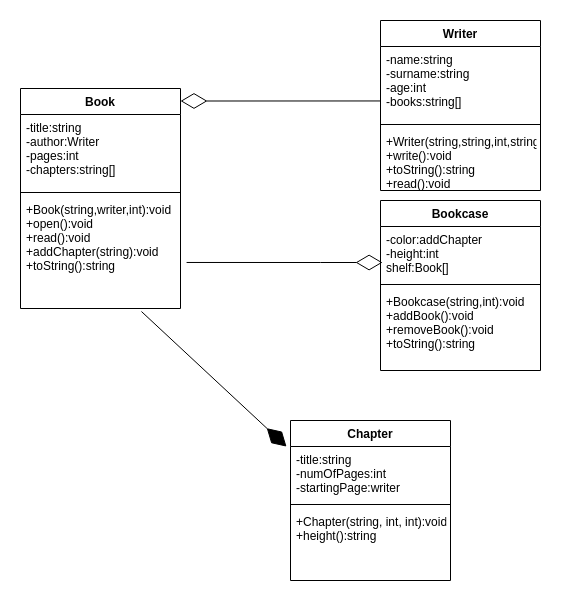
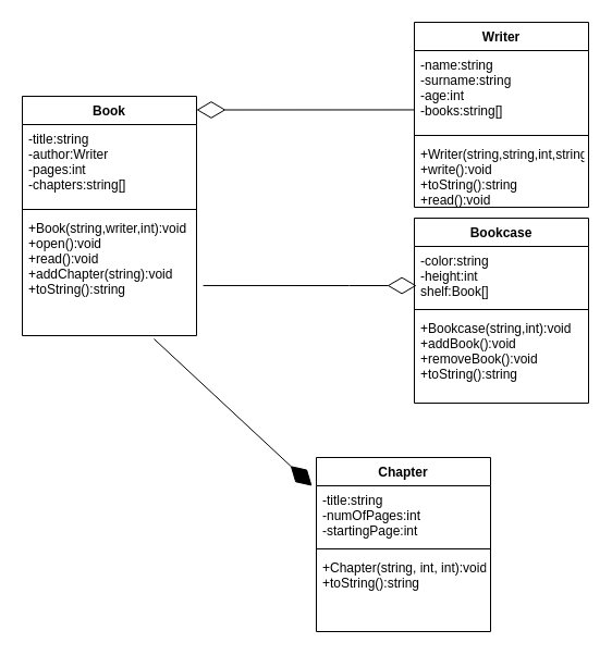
  <mxCell id="0" />
  <mxCell id="1" parent="0" />
  <mxCell id="2" value="Book" style="swimlane;fontStyle=1;align=center;verticalAlign=top;childLayout=stackLayout;horizontal=1;startSize=26;horizontalStack=0;resizeParent=1;resizeParentMax=0;resizeLast=0;collapsible=1;marginBottom=0;" parent="1" vertex="1"><mxGeometry x="20" y="88" width="160" height="220" as="geometry" /></mxCell>
  <mxCell id="3" value="-title:string&#10;-author:Writer&#10;-pages:int&#10;-chapters:string[]" style="text;strokeColor=none;fillColor=none;align=left;verticalAlign=top;spacingLeft=4;spacingRight=4;overflow=hidden;rotatable=0;points=[[0,0.5],[1,0.5]];portConstraint=eastwest;" parent="2" vertex="1"><mxGeometry y="26" width="160" height="74" as="geometry" /></mxCell>
  <mxCell id="4" value="" style="line;strokeWidth=1;fillColor=none;align=left;verticalAlign=middle;spacingTop=-1;spacingLeft=3;spacingRight=3;rotatable=0;labelPosition=right;points=[];portConstraint=eastwest;" parent="2" vertex="1"><mxGeometry y="100" width="160" height="8" as="geometry" /></mxCell>
  <mxCell id="5" value="+Book(string,writer,int):void&#10;+open():void&#10;+read():void&#10;+addChapter(string):void&#10;+toString():string" style="text;strokeColor=none;fillColor=none;align=left;verticalAlign=top;spacingLeft=4;spacingRight=4;overflow=hidden;rotatable=0;points=[[0,0.5],[1,0.5]];portConstraint=eastwest;" parent="2" vertex="1"><mxGeometry y="108" width="160" height="112" as="geometry" /></mxCell>
  <mxCell id="6" value="Writer" style="swimlane;fontStyle=1;align=center;verticalAlign=top;childLayout=stackLayout;horizontal=1;startSize=26;horizontalStack=0;resizeParent=1;resizeParentMax=0;resizeLast=0;collapsible=1;marginBottom=0;" parent="1" vertex="1"><mxGeometry x="380" y="20" width="160" height="170" as="geometry" /></mxCell>
  <mxCell id="7" value="-name:string&#10;-surname:string&#10;-age:int&#10;-books:string[]" style="text;strokeColor=none;fillColor=none;align=left;verticalAlign=top;spacingLeft=4;spacingRight=4;overflow=hidden;rotatable=0;points=[[0,0.5],[1,0.5]];portConstraint=eastwest;" parent="6" vertex="1"><mxGeometry y="26" width="160" height="74" as="geometry" /></mxCell>
  <mxCell id="8" value="" style="line;strokeWidth=1;fillColor=none;align=left;verticalAlign=middle;spacingTop=-1;spacingLeft=3;spacingRight=3;rotatable=0;labelPosition=right;points=[];portConstraint=eastwest;" parent="6" vertex="1"><mxGeometry y="100" width="160" height="8" as="geometry" /></mxCell>
  <mxCell id="9" value="+Writer(string,string,int,string[]):void&#10;+write():void&#10;+toString():string&#10;+read():void&#10;" style="text;strokeColor=none;fillColor=none;align=left;verticalAlign=top;spacingLeft=4;spacingRight=4;overflow=hidden;rotatable=0;points=[[0,0.5],[1,0.5]];portConstraint=eastwest;" parent="6" vertex="1"><mxGeometry y="108" width="160" height="62" as="geometry" /></mxCell>
  <mxCell id="10" value="Bookcase" style="swimlane;fontStyle=1;align=center;verticalAlign=top;childLayout=stackLayout;horizontal=1;startSize=26;horizontalStack=0;resizeParent=1;resizeParentMax=0;resizeLast=0;collapsible=1;marginBottom=0;" vertex="1" parent="1"><mxGeometry x="380" y="200" width="160" height="170" as="geometry" /></mxCell>
- <mxCell id="11" value="-color:addChapter&#10;-height:int&#10;shelf:Book[]" style="text;strokeColor=none;fillColor=none;align=left;verticalAlign=top;spacingLeft=4;spacingRight=4;overflow=hidden;rotatable=0;points=[[0,0.5],[1,0.5]];portConstraint=eastwest;" vertex="1" parent="10"><mxGeometry y="26" width="160" height="54" as="geometry" /></mxCell>
+ <mxCell id="11" value="-color:string&#10;-height:int&#10;shelf:Book[]" style="text;strokeColor=none;fillColor=none;align=left;verticalAlign=top;spacingLeft=4;spacingRight=4;overflow=hidden;rotatable=0;points=[[0,0.5],[1,0.5]];portConstraint=eastwest;" vertex="1" parent="10"><mxGeometry y="26" width="160" height="54" as="geometry" /></mxCell>
  <mxCell id="12" value="" style="line;strokeWidth=1;fillColor=none;align=left;verticalAlign=middle;spacingTop=-1;spacingLeft=3;spacingRight=3;rotatable=0;labelPosition=right;points=[];portConstraint=eastwest;" vertex="1" parent="10"><mxGeometry y="80" width="160" height="8" as="geometry" /></mxCell>
  <mxCell id="13" value="+Bookcase(string,int):void&#10;+addBook():void&#10;+removeBook():void&#10;+toString():string" style="text;strokeColor=none;fillColor=none;align=left;verticalAlign=top;spacingLeft=4;spacingRight=4;overflow=hidden;rotatable=0;points=[[0,0.5],[1,0.5]];portConstraint=eastwest;" vertex="1" parent="10"><mxGeometry y="88" width="160" height="82" as="geometry" /></mxCell>
  <mxCell id="14" value="" style="endArrow=diamondThin;endFill=0;endSize=24;html=1;rounded=0;entryX=0.013;entryY=0.667;entryDx=0;entryDy=0;entryPerimeter=0;exitX=1.038;exitY=0.589;exitDx=0;exitDy=0;exitPerimeter=0;" edge="1" parent="1" source="5" target="11"><mxGeometry width="160" relative="1" as="geometry"><mxPoint x="190" y="262" as="sourcePoint" /><mxPoint x="230" y="270" as="targetPoint" /><Array as="points"><mxPoint x="320" y="262" /></Array></mxGeometry></mxCell>
  <mxCell id="15" value="" style="endArrow=diamondThin;endFill=0;endSize=24;html=1;rounded=0;exitX=0;exitY=0.736;exitDx=0;exitDy=0;exitPerimeter=0;" parent="1" edge="1" source="7"><mxGeometry width="160" relative="1" as="geometry"><mxPoint x="360" y="100" as="sourcePoint" /><mxPoint x="180" y="100.5" as="targetPoint" /></mxGeometry></mxCell>
  <mxCell id="16" value="Chapter" style="swimlane;fontStyle=1;align=center;verticalAlign=top;childLayout=stackLayout;horizontal=1;startSize=26;horizontalStack=0;resizeParent=1;resizeParentMax=0;resizeLast=0;collapsible=1;marginBottom=0;" vertex="1" parent="1"><mxGeometry x="290" y="420" width="160" height="160" as="geometry" /></mxCell>
- <mxCell id="17" value="-title:string&#10;-numOfPages:int&#10;-startingPage:writer" style="text;strokeColor=none;fillColor=none;align=left;verticalAlign=top;spacingLeft=4;spacingRight=4;overflow=hidden;rotatable=0;points=[[0,0.5],[1,0.5]];portConstraint=eastwest;" vertex="1" parent="16"><mxGeometry y="26" width="160" height="54" as="geometry" /></mxCell>
+ <mxCell id="17" value="-title:string&#10;-numOfPages:int&#10;-startingPage:int" style="text;strokeColor=none;fillColor=none;align=left;verticalAlign=top;spacingLeft=4;spacingRight=4;overflow=hidden;rotatable=0;points=[[0,0.5],[1,0.5]];portConstraint=eastwest;" vertex="1" parent="16"><mxGeometry y="26" width="160" height="54" as="geometry" /></mxCell>
  <mxCell id="18" value="" style="line;strokeWidth=1;fillColor=none;align=left;verticalAlign=middle;spacingTop=-1;spacingLeft=3;spacingRight=3;rotatable=0;labelPosition=right;points=[];portConstraint=eastwest;" vertex="1" parent="16"><mxGeometry y="80" width="160" height="8" as="geometry" /></mxCell>
- <mxCell id="19" value="+Chapter(string, int, int):void&#10;+height():string" style="text;strokeColor=none;fillColor=none;align=left;verticalAlign=top;spacingLeft=4;spacingRight=4;overflow=hidden;rotatable=0;points=[[0,0.5],[1,0.5]];portConstraint=eastwest;" vertex="1" parent="16"><mxGeometry y="88" width="160" height="72" as="geometry" /></mxCell>
+ <mxCell id="19" value="+Chapter(string, int, int):void&#10;+toString():string" style="text;strokeColor=none;fillColor=none;align=left;verticalAlign=top;spacingLeft=4;spacingRight=4;overflow=hidden;rotatable=0;points=[[0,0.5],[1,0.5]];portConstraint=eastwest;" vertex="1" parent="16"><mxGeometry y="88" width="160" height="72" as="geometry" /></mxCell>
  <mxCell id="20" value="" style="endArrow=diamondThin;endFill=1;endSize=24;html=1;rounded=0;entryX=-0.025;entryY=0.163;entryDx=0;entryDy=0;entryPerimeter=0;exitX=0.756;exitY=1.027;exitDx=0;exitDy=0;exitPerimeter=0;" edge="1" parent="1" source="5" target="16"><mxGeometry width="160" relative="1" as="geometry"><mxPoint x="110" y="270" as="sourcePoint" /><mxPoint x="270" y="270" as="targetPoint" /></mxGeometry></mxCell>
